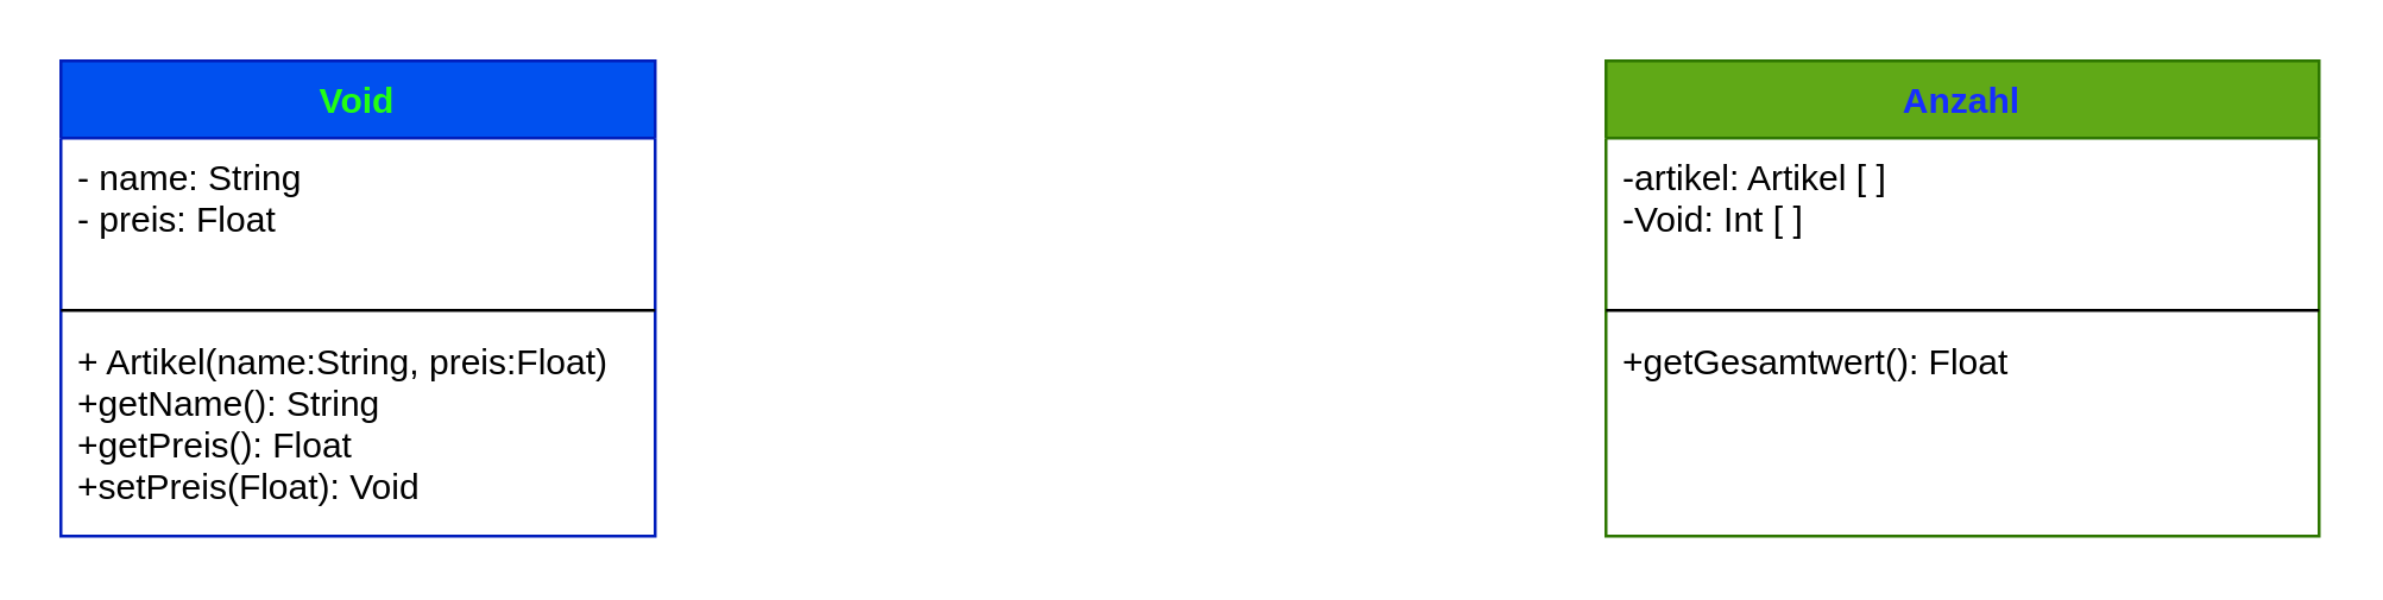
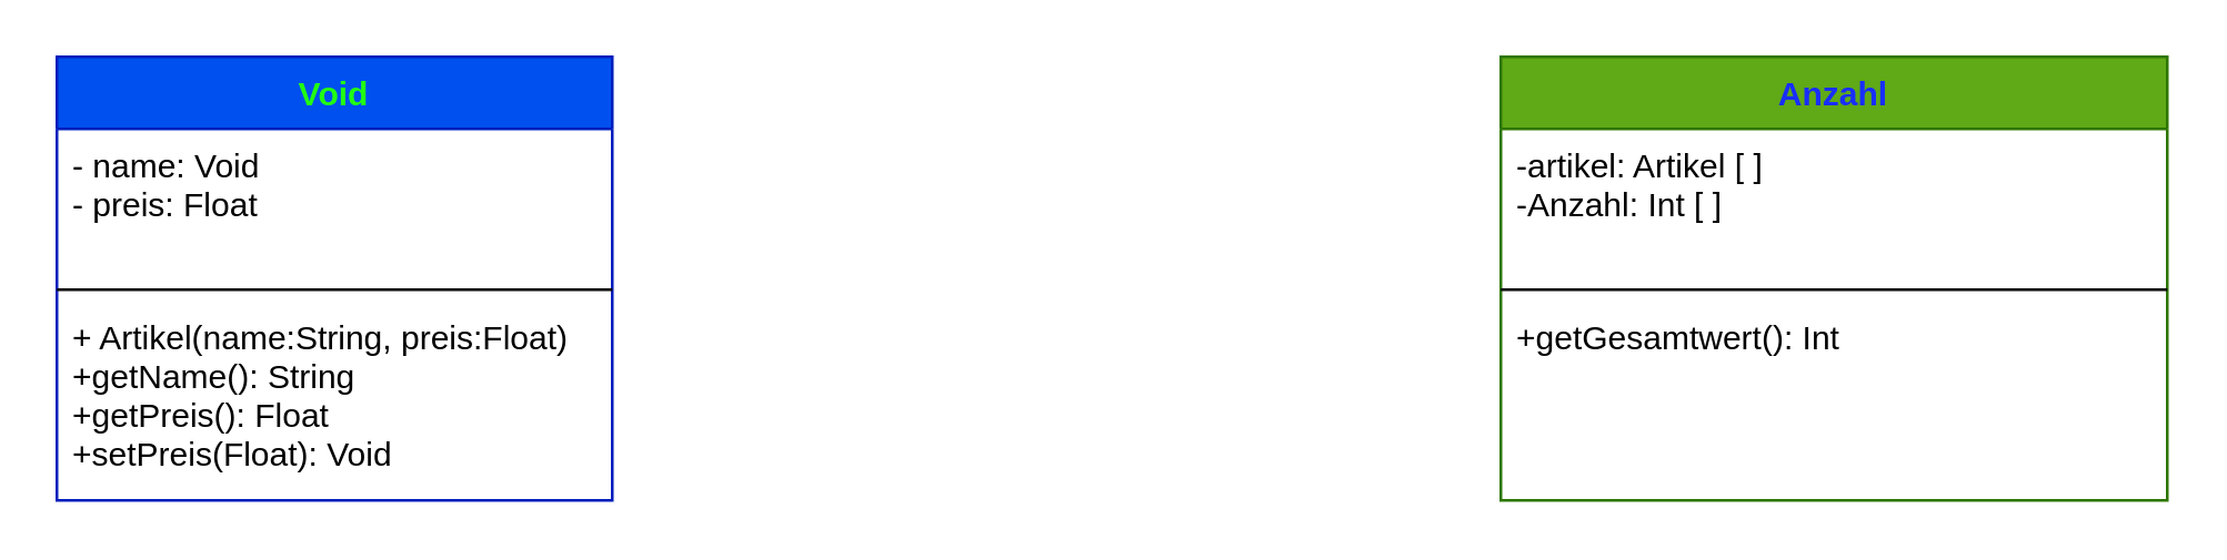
  <mxCell id="0" />
  <mxCell id="1" parent="0" />
  <mxCell id="2" value="Void" style="swimlane;fontStyle=1;align=center;verticalAlign=top;childLayout=stackLayout;horizontal=1;startSize=26;horizontalStack=0;resizeParent=1;resizeParentMax=0;resizeLast=0;collapsible=1;marginBottom=0;fillColor=#0050ef;fontColor=#22FF12;strokeColor=#001DBC;" vertex="1" parent="1"><mxGeometry x="20" y="20" width="200" height="160" as="geometry"><mxRectangle x="20" y="30" width="70" height="26" as="alternateBounds" /></mxGeometry></mxCell>
- <mxCell id="3" value="- name: String&#10;- preis: Float&#10;&#10;                &#10;" style="text;strokeColor=none;fillColor=none;align=left;verticalAlign=top;spacingLeft=4;spacingRight=4;overflow=hidden;rotatable=0;points=[[0,0.5],[1,0.5]];portConstraint=eastwest;" vertex="1" parent="2"><mxGeometry y="26" width="200" height="54" as="geometry" /></mxCell>
+ <mxCell id="3" value="- name: Void&#10;- preis: Float&#10;&#10;                &#10;" style="text;strokeColor=none;fillColor=none;align=left;verticalAlign=top;spacingLeft=4;spacingRight=4;overflow=hidden;rotatable=0;points=[[0,0.5],[1,0.5]];portConstraint=eastwest;" vertex="1" parent="2"><mxGeometry y="26" width="200" height="54" as="geometry" /></mxCell>
  <mxCell id="4" value="" style="line;strokeWidth=1;fillColor=none;align=left;verticalAlign=middle;spacingTop=-1;spacingLeft=3;spacingRight=3;rotatable=0;labelPosition=right;points=[];portConstraint=eastwest;" vertex="1" parent="2"><mxGeometry y="80" width="200" height="8" as="geometry" /></mxCell>
  <mxCell id="5" value="+ Artikel(name:String, preis:Float)&#10;+getName(): String&#10;+getPreis(): Float&#10;+setPreis(Float): Void &#10;" style="text;strokeColor=none;fillColor=none;align=left;verticalAlign=top;spacingLeft=4;spacingRight=4;overflow=hidden;rotatable=0;points=[[0,0.5],[1,0.5]];portConstraint=eastwest;" vertex="1" parent="2"><mxGeometry y="88" width="200" height="72" as="geometry" /></mxCell>
  <mxCell id="6" value="Anzahl" style="swimlane;fontStyle=1;align=center;verticalAlign=top;childLayout=stackLayout;horizontal=1;startSize=26;horizontalStack=0;resizeParent=1;resizeParentMax=0;resizeLast=0;collapsible=1;marginBottom=0;fillColor=#60a917;fontColor=#172EFF;strokeColor=#2D7600;" vertex="1" parent="1"><mxGeometry x="540" y="20" width="240" height="160" as="geometry" /></mxCell>
- <mxCell id="7" value="-artikel: Artikel [ ]&#10;-Void: Int [ ]&#10;                &#10;" style="text;strokeColor=none;fillColor=none;align=left;verticalAlign=top;spacingLeft=4;spacingRight=4;overflow=hidden;rotatable=0;points=[[0,0.5],[1,0.5]];portConstraint=eastwest;" vertex="1" parent="6"><mxGeometry y="26" width="240" height="54" as="geometry" /></mxCell>
+ <mxCell id="7" value="-artikel: Artikel [ ]&#10;-Anzahl: Int [ ]&#10;                &#10;" style="text;strokeColor=none;fillColor=none;align=left;verticalAlign=top;spacingLeft=4;spacingRight=4;overflow=hidden;rotatable=0;points=[[0,0.5],[1,0.5]];portConstraint=eastwest;" vertex="1" parent="6"><mxGeometry y="26" width="240" height="54" as="geometry" /></mxCell>
  <mxCell id="8" value="" style="line;strokeWidth=1;fillColor=none;align=left;verticalAlign=middle;spacingTop=-1;spacingLeft=3;spacingRight=3;rotatable=0;labelPosition=right;points=[];portConstraint=eastwest;" vertex="1" parent="6"><mxGeometry y="80" width="240" height="8" as="geometry" /></mxCell>
- <mxCell id="9" value="+getGesamtwert(): Float" style="text;strokeColor=none;fillColor=none;align=left;verticalAlign=top;spacingLeft=4;spacingRight=4;overflow=hidden;rotatable=0;points=[[0,0.5],[1,0.5]];portConstraint=eastwest;" vertex="1" parent="6"><mxGeometry y="88" width="240" height="72" as="geometry" /></mxCell>
+ <mxCell id="9" value="+getGesamtwert(): Int" style="text;strokeColor=none;fillColor=none;align=left;verticalAlign=top;spacingLeft=4;spacingRight=4;overflow=hidden;rotatable=0;points=[[0,0.5],[1,0.5]];portConstraint=eastwest;" vertex="1" parent="6"><mxGeometry y="88" width="240" height="72" as="geometry" /></mxCell>
